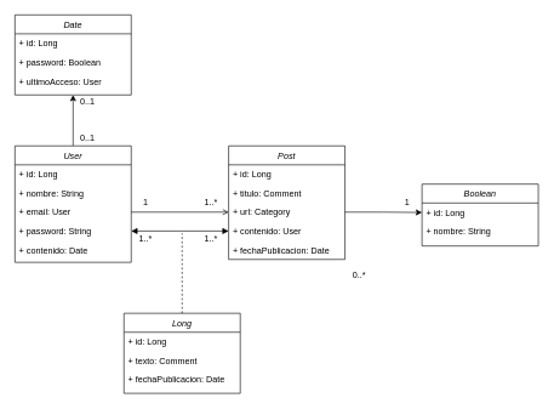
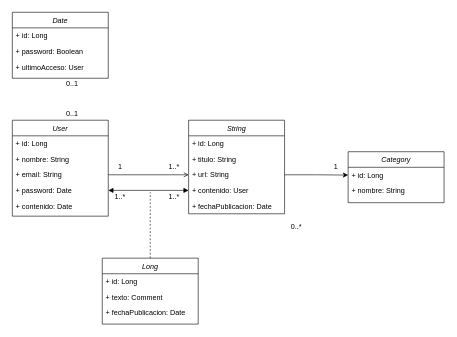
  <mxCell id="0" />
  <mxCell id="1" parent="0" />
- <mxCell id="2" style="edgeStyle=orthogonalEdgeStyle;rounded=0;orthogonalLoop=1;jettySize=auto;html=1;exitX=0.5;exitY=0;exitDx=0;exitDy=0;entryX=0.5;entryY=1;entryDx=0;entryDy=0;" edge="1" parent="1" source="3" target="32"><mxGeometry relative="1" as="geometry" /></mxCell>
  <mxCell id="3" value="User" style="swimlane;fontStyle=2;align=center;verticalAlign=top;childLayout=stackLayout;horizontal=1;startSize=26;horizontalStack=0;resizeParent=1;resizeLast=0;collapsible=1;marginBottom=0;rounded=0;shadow=0;strokeWidth=1;" parent="1" vertex="1"><mxGeometry x="20" y="200" width="160" height="160" as="geometry"><mxRectangle x="220" y="120" width="160" height="26" as="alternateBounds" /></mxGeometry></mxCell>
  <mxCell id="4" value="+ id: Long" style="text;strokeColor=none;fillColor=none;align=left;verticalAlign=top;spacingLeft=4;spacingRight=4;overflow=hidden;rotatable=0;points=[[0,0.5],[1,0.5]];portConstraint=eastwest;" parent="3" vertex="1"><mxGeometry y="26" width="160" height="26" as="geometry" /></mxCell>
  <mxCell id="5" value="+ nombre: String" style="text;strokeColor=none;fillColor=none;align=left;verticalAlign=top;spacingLeft=4;spacingRight=4;overflow=hidden;rotatable=0;points=[[0,0.5],[1,0.5]];portConstraint=eastwest;" parent="3" vertex="1"><mxGeometry y="52" width="160" height="26" as="geometry" /></mxCell>
- <mxCell id="6" value="+ email: User" style="text;strokeColor=none;fillColor=none;align=left;verticalAlign=top;spacingLeft=4;spacingRight=4;overflow=hidden;rotatable=0;points=[[0,0.5],[1,0.5]];portConstraint=eastwest;" parent="3" vertex="1"><mxGeometry y="78" width="160" height="26" as="geometry" /></mxCell>
- <mxCell id="7" value="+ password: String" style="text;strokeColor=none;fillColor=none;align=left;verticalAlign=top;spacingLeft=4;spacingRight=4;overflow=hidden;rotatable=0;points=[[0,0.5],[1,0.5]];portConstraint=eastwest;" parent="3" vertex="1"><mxGeometry y="104" width="160" height="26" as="geometry" /></mxCell>
+ <mxCell id="6" value="+ email: String" style="text;strokeColor=none;fillColor=none;align=left;verticalAlign=top;spacingLeft=4;spacingRight=4;overflow=hidden;rotatable=0;points=[[0,0.5],[1,0.5]];portConstraint=eastwest;" parent="3" vertex="1"><mxGeometry y="78" width="160" height="26" as="geometry" /></mxCell>
+ <mxCell id="7" value="+ password: Date" style="text;strokeColor=none;fillColor=none;align=left;verticalAlign=top;spacingLeft=4;spacingRight=4;overflow=hidden;rotatable=0;points=[[0,0.5],[1,0.5]];portConstraint=eastwest;" parent="3" vertex="1"><mxGeometry y="104" width="160" height="26" as="geometry" /></mxCell>
  <mxCell id="8" value="+ contenido: Date" style="text;strokeColor=none;fillColor=none;align=left;verticalAlign=top;spacingLeft=4;spacingRight=4;overflow=hidden;rotatable=0;points=[[0,0.5],[1,0.5]];portConstraint=eastwest;" parent="3" vertex="1"><mxGeometry y="130" width="160" height="26" as="geometry" /></mxCell>
- <mxCell id="9" value="Post" style="swimlane;fontStyle=2;align=center;verticalAlign=top;childLayout=stackLayout;horizontal=1;startSize=26;horizontalStack=0;resizeParent=1;resizeLast=0;collapsible=1;marginBottom=0;rounded=0;shadow=0;strokeWidth=1;" parent="1" vertex="1"><mxGeometry x="314" y="200" width="160" height="156" as="geometry"><mxRectangle x="220" y="120" width="160" height="26" as="alternateBounds" /></mxGeometry></mxCell>
+ <mxCell id="9" value="String" style="swimlane;fontStyle=2;align=center;verticalAlign=top;childLayout=stackLayout;horizontal=1;startSize=26;horizontalStack=0;resizeParent=1;resizeLast=0;collapsible=1;marginBottom=0;rounded=0;shadow=0;strokeWidth=1;" parent="1" vertex="1"><mxGeometry x="314" y="200" width="160" height="156" as="geometry"><mxRectangle x="220" y="120" width="160" height="26" as="alternateBounds" /></mxGeometry></mxCell>
  <mxCell id="10" value="+ id: Long" style="text;strokeColor=none;fillColor=none;align=left;verticalAlign=top;spacingLeft=4;spacingRight=4;overflow=hidden;rotatable=0;points=[[0,0.5],[1,0.5]];portConstraint=eastwest;" parent="9" vertex="1"><mxGeometry y="26" width="160" height="26" as="geometry" /></mxCell>
- <mxCell id="11" value="+ titulo: Comment" style="text;strokeColor=none;fillColor=none;align=left;verticalAlign=top;spacingLeft=4;spacingRight=4;overflow=hidden;rotatable=0;points=[[0,0.5],[1,0.5]];portConstraint=eastwest;" parent="9" vertex="1"><mxGeometry y="52" width="160" height="26" as="geometry" /></mxCell>
- <mxCell id="12" value="+ url: Category" style="text;strokeColor=none;fillColor=none;align=left;verticalAlign=top;spacingLeft=4;spacingRight=4;overflow=hidden;rotatable=0;points=[[0,0.5],[1,0.5]];portConstraint=eastwest;" parent="9" vertex="1"><mxGeometry y="78" width="160" height="26" as="geometry" /></mxCell>
+ <mxCell id="11" value="+ titulo: String" style="text;strokeColor=none;fillColor=none;align=left;verticalAlign=top;spacingLeft=4;spacingRight=4;overflow=hidden;rotatable=0;points=[[0,0.5],[1,0.5]];portConstraint=eastwest;" parent="9" vertex="1"><mxGeometry y="52" width="160" height="26" as="geometry" /></mxCell>
+ <mxCell id="12" value="+ url: String" style="text;strokeColor=none;fillColor=none;align=left;verticalAlign=top;spacingLeft=4;spacingRight=4;overflow=hidden;rotatable=0;points=[[0,0.5],[1,0.5]];portConstraint=eastwest;" parent="9" vertex="1"><mxGeometry y="78" width="160" height="26" as="geometry" /></mxCell>
  <mxCell id="13" value="+ contenido: User" style="text;strokeColor=none;fillColor=none;align=left;verticalAlign=top;spacingLeft=4;spacingRight=4;overflow=hidden;rotatable=0;points=[[0,0.5],[1,0.5]];portConstraint=eastwest;" parent="9" vertex="1"><mxGeometry y="104" width="160" height="26" as="geometry" /></mxCell>
  <mxCell id="14" value="+ fechaPublicacion: Date" style="text;strokeColor=none;fillColor=none;align=left;verticalAlign=top;spacingLeft=4;spacingRight=4;overflow=hidden;rotatable=0;points=[[0,0.5],[1,0.5]];portConstraint=eastwest;" parent="9" vertex="1"><mxGeometry y="130" width="160" height="26" as="geometry" /></mxCell>
  <mxCell id="15" value="1" style="text;html=1;strokeColor=none;fillColor=none;align=center;verticalAlign=middle;whiteSpace=wrap;rounded=0;" parent="1" vertex="1"><mxGeometry x="180" y="268" width="40" height="20" as="geometry" /></mxCell>
  <mxCell id="16" value="1..*" style="text;html=1;strokeColor=none;fillColor=none;align=center;verticalAlign=middle;whiteSpace=wrap;rounded=0;" parent="1" vertex="1"><mxGeometry x="270" y="268" width="40" height="20" as="geometry" /></mxCell>
- <mxCell id="17" value="Boolean" style="swimlane;fontStyle=2;align=center;verticalAlign=top;childLayout=stackLayout;horizontal=1;startSize=26;horizontalStack=0;resizeParent=1;resizeLast=0;collapsible=1;marginBottom=0;rounded=0;shadow=0;strokeWidth=1;" parent="1" vertex="1"><mxGeometry x="580" y="252.5" width="160" height="85" as="geometry"><mxRectangle x="220" y="120" width="160" height="26" as="alternateBounds" /></mxGeometry></mxCell>
+ <mxCell id="17" value="Category" style="swimlane;fontStyle=2;align=center;verticalAlign=top;childLayout=stackLayout;horizontal=1;startSize=26;horizontalStack=0;resizeParent=1;resizeLast=0;collapsible=1;marginBottom=0;rounded=0;shadow=0;strokeWidth=1;" parent="1" vertex="1"><mxGeometry x="580" y="252.5" width="160" height="85" as="geometry"><mxRectangle x="220" y="120" width="160" height="26" as="alternateBounds" /></mxGeometry></mxCell>
  <mxCell id="18" value="+ id: Long" style="text;strokeColor=none;fillColor=none;align=left;verticalAlign=top;spacingLeft=4;spacingRight=4;overflow=hidden;rotatable=0;points=[[0,0.5],[1,0.5]];portConstraint=eastwest;" parent="17" vertex="1"><mxGeometry y="26" width="160" height="26" as="geometry" /></mxCell>
  <mxCell id="19" value="+ nombre: String" style="text;strokeColor=none;fillColor=none;align=left;verticalAlign=top;spacingLeft=4;spacingRight=4;overflow=hidden;rotatable=0;points=[[0,0.5],[1,0.5]];portConstraint=eastwest;" parent="17" vertex="1"><mxGeometry y="52" width="160" height="26" as="geometry" /></mxCell>
  <mxCell id="20" value="0..*" style="text;html=1;strokeColor=none;fillColor=none;align=center;verticalAlign=middle;whiteSpace=wrap;rounded=0;" parent="1" vertex="1"><mxGeometry x="474" y="368" width="40" height="20" as="geometry" /></mxCell>
  <mxCell id="21" value="1" style="text;html=1;strokeColor=none;fillColor=none;align=center;verticalAlign=middle;whiteSpace=wrap;rounded=0;" parent="1" vertex="1"><mxGeometry x="540" y="268" width="40" height="20" as="geometry" /></mxCell>
  <mxCell id="22" style="edgeStyle=orthogonalEdgeStyle;rounded=0;orthogonalLoop=1;jettySize=auto;html=1;exitX=1;exitY=0.5;exitDx=0;exitDy=0;entryX=0;entryY=0.5;entryDx=0;entryDy=0;endArrow=open;" parent="1" source="6" target="12" edge="1"><mxGeometry relative="1" as="geometry" /></mxCell>
  <mxCell id="23" style="edgeStyle=orthogonalEdgeStyle;rounded=0;orthogonalLoop=1;jettySize=auto;html=1;exitX=1;exitY=0.5;exitDx=0;exitDy=0;" parent="1" source="12" target="18" edge="1"><mxGeometry relative="1" as="geometry" /></mxCell>
  <mxCell id="24" value="" style="endArrow=block;startArrow=block;endFill=1;startFill=1;html=1;exitX=1;exitY=0.5;exitDx=0;exitDy=0;" parent="1" source="7" edge="1"><mxGeometry width="160" relative="1" as="geometry"><mxPoint x="180" y="320" as="sourcePoint" /><mxPoint x="314" y="317" as="targetPoint" /></mxGeometry></mxCell>
  <mxCell id="25" value="1..*" style="text;html=1;strokeColor=none;fillColor=none;align=center;verticalAlign=middle;whiteSpace=wrap;rounded=0;" parent="1" vertex="1"><mxGeometry x="180" y="317.5" width="40" height="20" as="geometry" /></mxCell>
  <mxCell id="26" value="1..*" style="text;html=1;strokeColor=none;fillColor=none;align=center;verticalAlign=middle;whiteSpace=wrap;rounded=0;" parent="1" vertex="1"><mxGeometry x="270" y="317.5" width="40" height="20" as="geometry" /></mxCell>
  <mxCell id="27" value="Long" style="swimlane;fontStyle=2;align=center;verticalAlign=top;childLayout=stackLayout;horizontal=1;startSize=26;horizontalStack=0;resizeParent=1;resizeLast=0;collapsible=1;marginBottom=0;rounded=0;shadow=0;strokeWidth=1;" parent="1" vertex="1"><mxGeometry x="170" y="430" width="160" height="110" as="geometry"><mxRectangle x="220" y="120" width="160" height="26" as="alternateBounds" /></mxGeometry></mxCell>
  <mxCell id="28" value="+ id: Long" style="text;strokeColor=none;fillColor=none;align=left;verticalAlign=top;spacingLeft=4;spacingRight=4;overflow=hidden;rotatable=0;points=[[0,0.5],[1,0.5]];portConstraint=eastwest;" parent="27" vertex="1"><mxGeometry y="26" width="160" height="26" as="geometry" /></mxCell>
  <mxCell id="29" value="+ texto: Comment" style="text;strokeColor=none;fillColor=none;align=left;verticalAlign=top;spacingLeft=4;spacingRight=4;overflow=hidden;rotatable=0;points=[[0,0.5],[1,0.5]];portConstraint=eastwest;" parent="27" vertex="1"><mxGeometry y="52" width="160" height="26" as="geometry" /></mxCell>
  <mxCell id="30" value="+ fechaPublicacion: Date" style="text;strokeColor=none;fillColor=none;align=left;verticalAlign=top;spacingLeft=4;spacingRight=4;overflow=hidden;rotatable=0;points=[[0,0.5],[1,0.5]];portConstraint=eastwest;" parent="27" vertex="1"><mxGeometry y="78" width="160" height="26" as="geometry" /></mxCell>
  <mxCell id="31" value="" style="endArrow=none;dashed=1;html=1;exitX=0.5;exitY=0;exitDx=0;exitDy=0;" parent="1" source="27" edge="1"><mxGeometry width="50" height="50" relative="1" as="geometry"><mxPoint x="360" y="400" as="sourcePoint" /><mxPoint x="250" y="320" as="targetPoint" /></mxGeometry></mxCell>
  <mxCell id="32" value="Date" style="swimlane;fontStyle=2;align=center;verticalAlign=top;childLayout=stackLayout;horizontal=1;startSize=26;horizontalStack=0;resizeParent=1;resizeLast=0;collapsible=1;marginBottom=0;rounded=0;shadow=0;strokeWidth=1;" vertex="1" parent="1"><mxGeometry x="20" y="20" width="160" height="110" as="geometry"><mxRectangle x="80" y="50" width="160" height="26" as="alternateBounds" /></mxGeometry></mxCell>
  <mxCell id="33" value="+ id: Long" style="text;strokeColor=none;fillColor=none;align=left;verticalAlign=top;spacingLeft=4;spacingRight=4;overflow=hidden;rotatable=0;points=[[0,0.5],[1,0.5]];portConstraint=eastwest;" vertex="1" parent="32"><mxGeometry y="26" width="160" height="26" as="geometry" /></mxCell>
  <mxCell id="34" value="+ password: Boolean" style="text;strokeColor=none;fillColor=none;align=left;verticalAlign=top;spacingLeft=4;spacingRight=4;overflow=hidden;rotatable=0;points=[[0,0.5],[1,0.5]];portConstraint=eastwest;" vertex="1" parent="32"><mxGeometry y="52" width="160" height="26" as="geometry" /></mxCell>
  <mxCell id="35" value="+ ultimoAcceso: User" style="text;strokeColor=none;fillColor=none;align=left;verticalAlign=top;spacingLeft=4;spacingRight=4;overflow=hidden;rotatable=0;points=[[0,0.5],[1,0.5]];portConstraint=eastwest;" vertex="1" parent="32"><mxGeometry y="78" width="160" height="26" as="geometry" /></mxCell>
  <mxCell id="36" value="0..1" style="text;html=1;strokeColor=none;fillColor=none;align=center;verticalAlign=middle;whiteSpace=wrap;rounded=0;" vertex="1" parent="1"><mxGeometry x="100" y="130" width="40" height="20" as="geometry" /></mxCell>
  <mxCell id="37" value="0..1" style="text;html=1;strokeColor=none;fillColor=none;align=center;verticalAlign=middle;whiteSpace=wrap;rounded=0;" vertex="1" parent="1"><mxGeometry x="100" y="180" width="40" height="20" as="geometry" /></mxCell>
